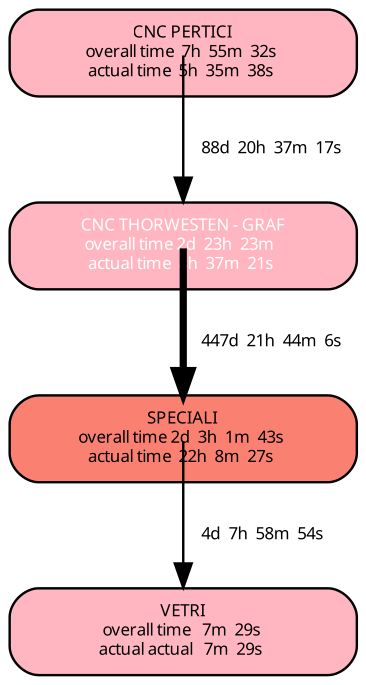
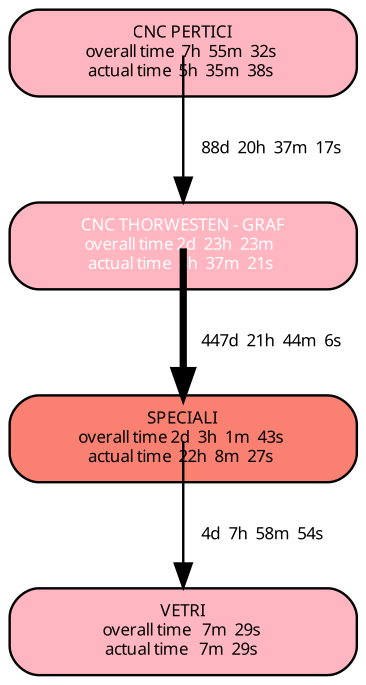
  digraph {
    fontname="Noto Sans"
    node [fillcolor=lightpink fontsize=7 shape=box style="filled, rounded" fontname="Noto Sans"]
    edge [fontsize=7 headclip=true penwidth=1 tailclip=false fontname="Noto Sans"]
    n1 [label="CNC PERTICI\n overall time  7h  55m  32s  \n actual time  5h  35m  38s  \n" width=2]
    n2 [fontcolor=white label="CNC THORWESTEN - GRAF\n overall time 2d  23h  23m   \n actual time  8h  37m  21s  \n" width=2]
    n3 [fillcolor=salmon label="SPECIALI\n overall time 2d  3h  1m  43s  \n actual time  22h  8m  27s  \n" width=2]
-   n4 [label="VETRI\n overall time   7m  29s  \n actual actual   7m  29s  \n" width=2]
+   n4 [label="VETRI\n overall time   7m  29s  \n actual time   7m  29s  \n" width=2]
    n1 -> n2 [label="     88d  20h  37m  17s "]
    n2 -> n3 [label="     447d  21h  44m  6s " penwidth=3]
    n3 -> n4 [label="     4d  7h  58m  54s "]
  }
